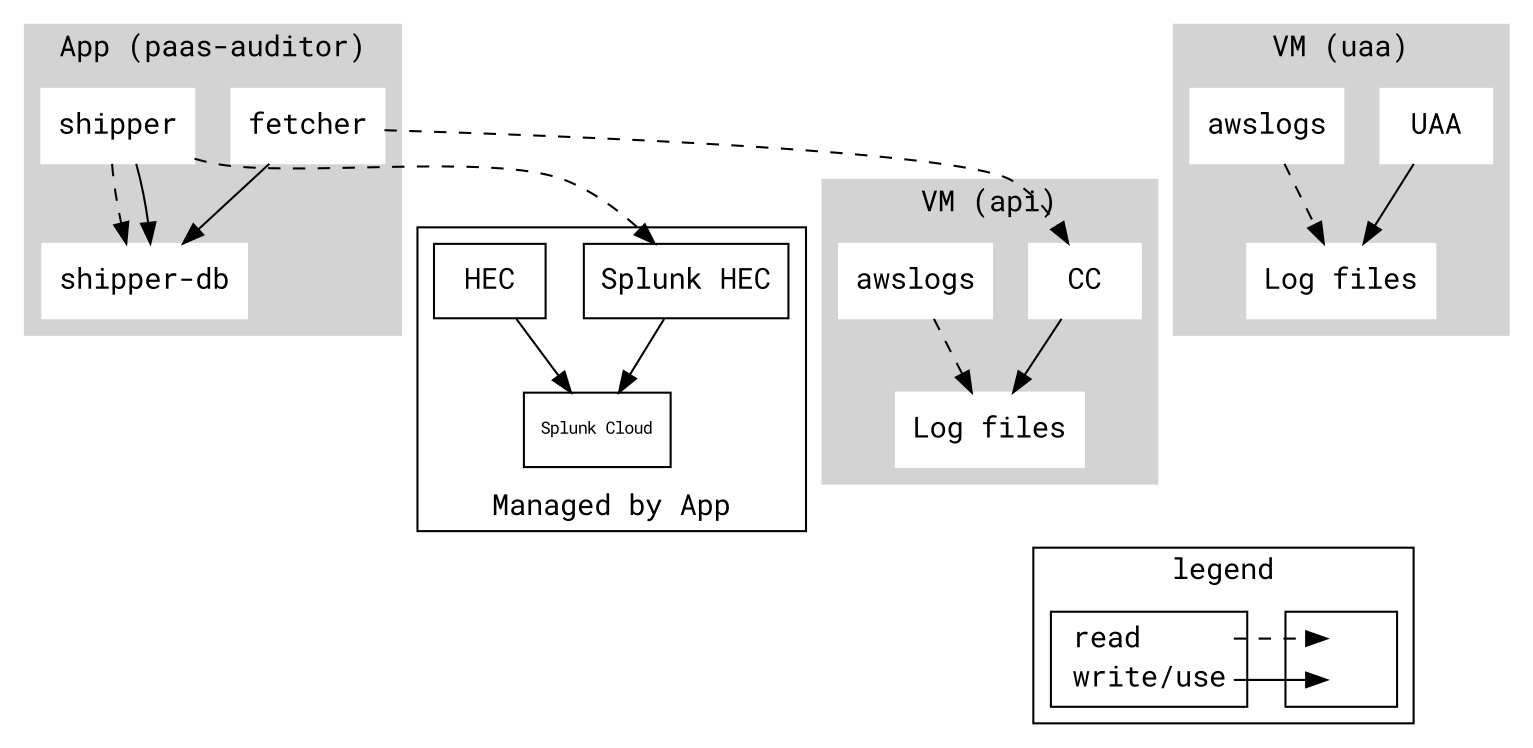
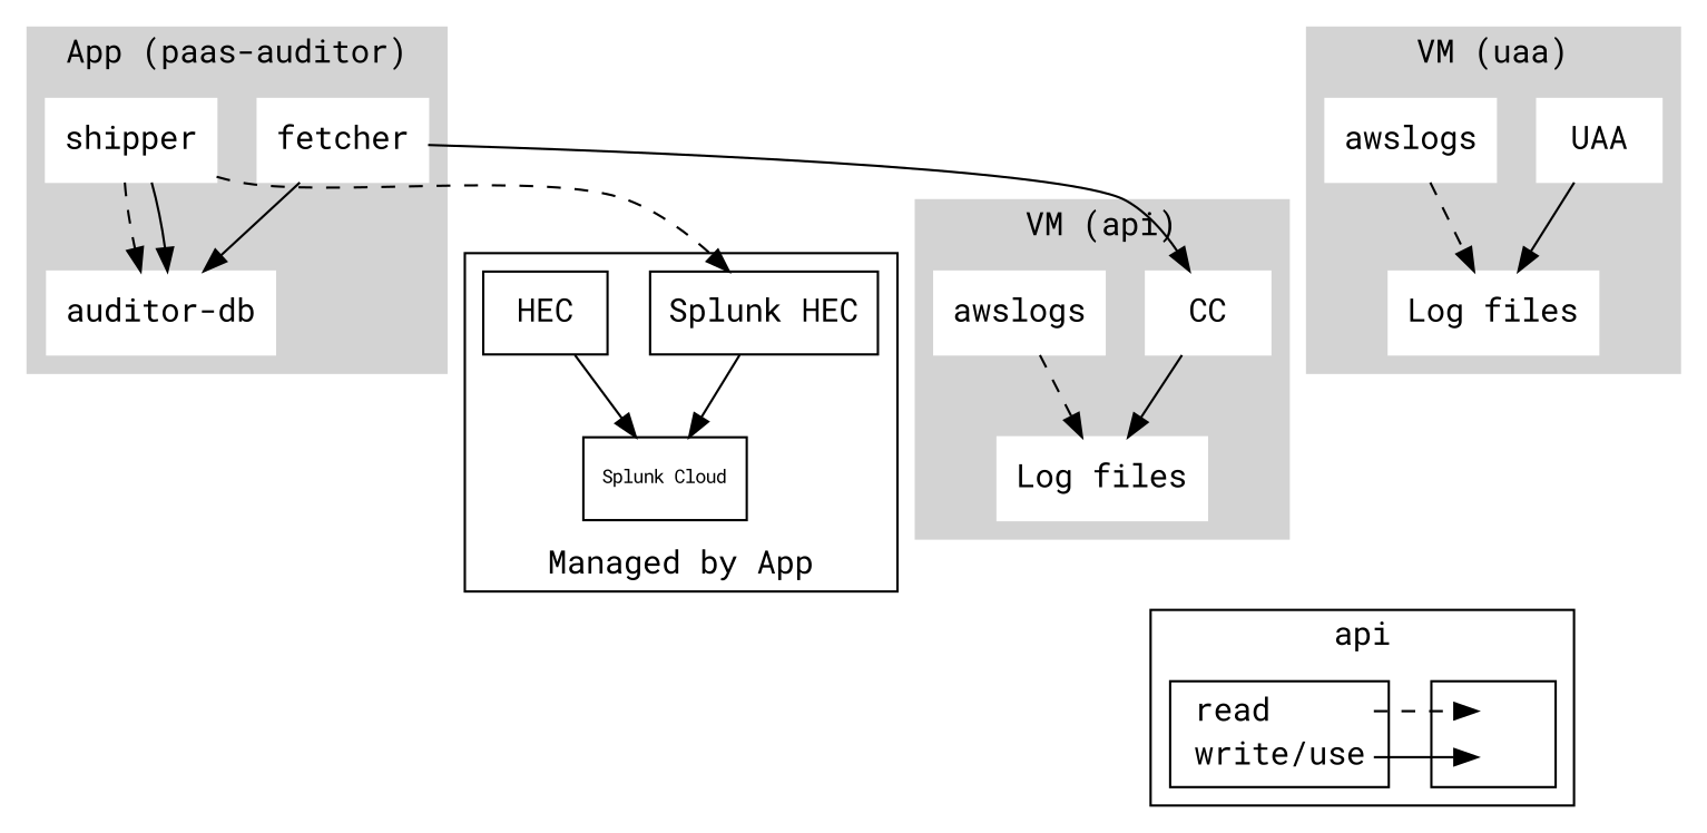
  digraph {
    fontname="Roboto Mono"
    node [color=white fontname="Roboto Mono" shape=rect style=filled]
    edge [fontname="Roboto Mono"]
    shipper
-   n2 [label="shipper-db"]
+   n2 [label="auditor-db"]
    fetcher
    n4 [label=CC]
    n5 [label="Log files"]
    n6 [label=awslogs]
    n7 [label=UAA]
    n8 [label="Log files"]
    n9 [label=awslogs]
    n10 [label="Splunk HEC" color="" style=""]
    n11 [label=HEC color="" style=""]
    n12 [fontsize=8 label="Splunk Cloud" color="" style=""]
    n13 [label=<<table border="0" cellpadding="2" cellspacing="0" cellborder="0">       <tr><td port="i1">&nbsp;</td></tr>       <tr><td port="i2">&nbsp;</td></tr>       </table>> color="" style=""]
    n14 [label=<<table border="0" cellpadding="2" cellspacing="0" cellborder="0">       <tr><td align="left" port="i1">read</td></tr>       <tr><td align="left" port="i2">write/use</td></tr>       </table>> color="" style=""]
    subgraph cluster_1 {
      color=lightgrey
      label="App (paas-auditor)"
      style=filled
      shipper
      n2
      fetcher
    }
    subgraph cluster_2 {
      color=lightgrey
      label="VM (api)"
      style=filled
      n4
      n5
      n6
    }
    subgraph cluster_3 {
      color=lightgrey
      label="VM (uaa)"
      style=filled
      n7
      n8
      n9
    }
    subgraph cluster_4 {
      label="Managed by App"
      labelloc=b
      n10
      n11
      n12
    }
    subgraph cluster_5 {
-     label=legend
+     label=api
      labelloc=tl
      n13
      n14
    }
    shipper -> n2 [style=dashed]
    shipper -> n2
    shipper -> n10 [style=dashed]
    fetcher -> n2
-   fetcher -> n4 [style=dashed]
+   fetcher -> n4 [style=solid]
    n4 -> n5
    n6 -> n5 [style=dashed]
    n7 -> n8
    n8 -> n13 [minlen=2 style=invis]
    n9 -> n8 [style=dashed]
    n10 -> n12
    n11 -> n12
    n14 -> n13 [constraint=false headport="i1:w" ordering=out style=dashed tailport="i1:e"]
    n14 -> n13 [constraint=false headport="i2:w" ordering=out tailport="i2:e"]
  }
